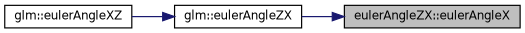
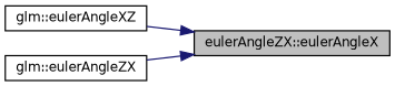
  digraph {
    rankdir=RL
    node [color=black fillcolor=white fontname=Helvetica fontsize=10 shape=record style=filled]
    edge [color=midnightblue dir=back fontname=Helvetica fontsize=10 labelfontname=Helvetica labelfontsize=10 style=solid]
    n1 [fillcolor=grey75 fontcolor=black height=0.2 label="eulerAngleZX::eulerAngleX" width=0.4]
    n2 [height=0.2 label="glm::eulerAngleXZ" width=0.4]
    n3 [height=0.2 label="glm::eulerAngleZX" width=0.4]
-   n3 -> n2
+   n1 -> n2
    n1 -> n3
  }
